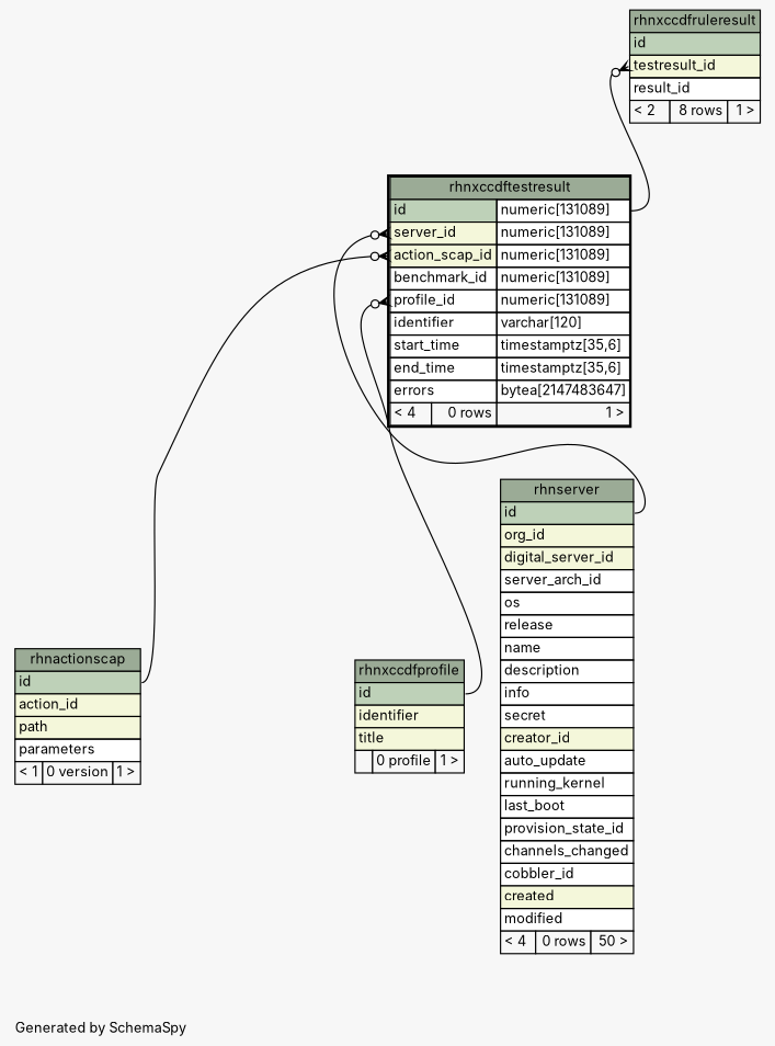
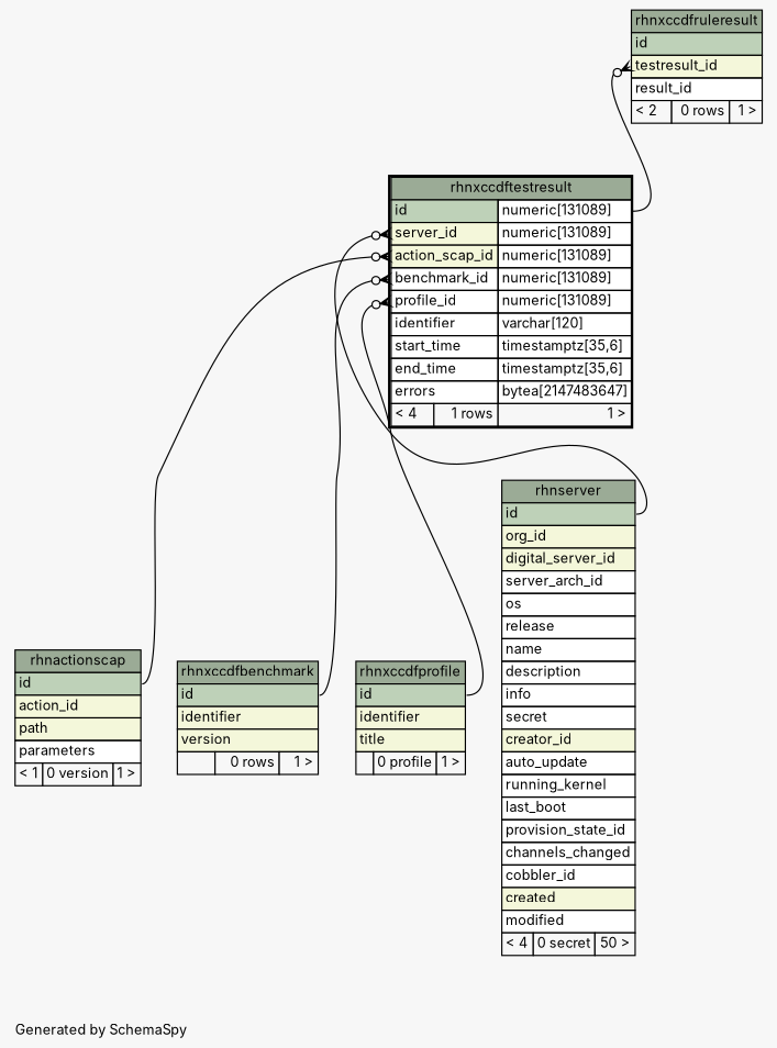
  digraph {
    bgcolor="#f7f7f7"
    fontname=Inter
    fontsize=11
    label="\nGenerated by SchemaSpy"
    labeljust=l
    nodesep=0.18
    rankdir=TB
    ranksep=0.46
    node [fontname=Inter fontsize=11 shape=plaintext]
    edge [arrowhead=none arrowsize=0.8 arrowtail=crowodot dir=back fontname=Inter headport="id:e"]
-   n1 [label=<     <TABLE BORDER="0" CELLBORDER="1" CELLSPACING="0" BGCOLOR="#ffffff">       <TR><TD COLSPAN="3" BGCOLOR="#9bab96" ALIGN="CENTER">rhnxccdfruleresult</TD></TR>       <TR><TD PORT="id" COLSPAN="3" BGCOLOR="#bed1b8" ALIGN="LEFT">id</TD></TR>       <TR><TD PORT="testresult_id" COLSPAN="3" BGCOLOR="#f4f7da" ALIGN="LEFT">testresult_id</TD></TR>       <TR><TD PORT="result_id" COLSPAN="3" ALIGN="LEFT">result_id</TD></TR>       <TR><TD ALIGN="LEFT" BGCOLOR="#f7f7f7">&lt; 2</TD><TD ALIGN="RIGHT" BGCOLOR="#f7f7f7">8 rows</TD><TD ALIGN="RIGHT" BGCOLOR="#f7f7f7">1 &gt;</TD></TR>     </TABLE>>]
-   n2 [label=<     <TABLE BORDER="2" CELLBORDER="1" CELLSPACING="0" BGCOLOR="#ffffff">       <TR><TD COLSPAN="3" BGCOLOR="#9bab96" ALIGN="CENTER">rhnxccdftestresult</TD></TR>       <TR><TD PORT="id" COLSPAN="2" BGCOLOR="#bed1b8" ALIGN="LEFT">id</TD><TD PORT="id.type" ALIGN="LEFT">numeric[131089]</TD></TR>       <TR><TD PORT="server_id" COLSPAN="2" BGCOLOR="#f4f7da" ALIGN="LEFT">server_id</TD><TD PORT="server_id.type" ALIGN="LEFT">numeric[131089]</TD></TR>       <TR><TD PORT="action_scap_id" COLSPAN="2" BGCOLOR="#f4f7da" ALIGN="LEFT">action_scap_id</TD><TD PORT="action_scap_id.type" ALIGN="LEFT">numeric[131089]</TD></TR>       <TR><TD PORT="benchmark_id" COLSPAN="2" ALIGN="LEFT">benchmark_id</TD><TD PORT="benchmark_id.type" ALIGN="LEFT">numeric[131089]</TD></TR>       <TR><TD PORT="profile_id" COLSPAN="2" ALIGN="LEFT">profile_id</TD><TD PORT="profile_id.type" ALIGN="LEFT">numeric[131089]</TD></TR>       <TR><TD PORT="identifier" COLSPAN="2" ALIGN="LEFT">identifier</TD><TD PORT="identifier.type" ALIGN="LEFT">varchar[120]</TD></TR>       <TR><TD PORT="start_time" COLSPAN="2" ALIGN="LEFT">start_time</TD><TD PORT="start_time.type" ALIGN="LEFT">timestamptz[35,6]</TD></TR>       <TR><TD PORT="end_time" COLSPAN="2" ALIGN="LEFT">end_time</TD><TD PORT="end_time.type" ALIGN="LEFT">timestamptz[35,6]</TD></TR>       <TR><TD PORT="errors" COLSPAN="2" ALIGN="LEFT">errors</TD><TD PORT="errors.type" ALIGN="LEFT">bytea[2147483647]</TD></TR>       <TR><TD ALIGN="LEFT" BGCOLOR="#f7f7f7">&lt; 4</TD><TD ALIGN="RIGHT" BGCOLOR="#f7f7f7">0 rows</TD><TD ALIGN="RIGHT" BGCOLOR="#f7f7f7">1 &gt;</TD></TR>     </TABLE>>]
+   n1 [label=<     <TABLE BORDER="0" CELLBORDER="1" CELLSPACING="0" BGCOLOR="#ffffff">       <TR><TD COLSPAN="3" BGCOLOR="#9bab96" ALIGN="CENTER">rhnxccdfruleresult</TD></TR>       <TR><TD PORT="id" COLSPAN="3" BGCOLOR="#bed1b8" ALIGN="LEFT">id</TD></TR>       <TR><TD PORT="testresult_id" COLSPAN="3" BGCOLOR="#f4f7da" ALIGN="LEFT">testresult_id</TD></TR>       <TR><TD PORT="result_id" COLSPAN="3" ALIGN="LEFT">result_id</TD></TR>       <TR><TD ALIGN="LEFT" BGCOLOR="#f7f7f7">&lt; 2</TD><TD ALIGN="RIGHT" BGCOLOR="#f7f7f7">0 rows</TD><TD ALIGN="RIGHT" BGCOLOR="#f7f7f7">1 &gt;</TD></TR>     </TABLE>>]
+   n2 [label=<     <TABLE BORDER="2" CELLBORDER="1" CELLSPACING="0" BGCOLOR="#ffffff">       <TR><TD COLSPAN="3" BGCOLOR="#9bab96" ALIGN="CENTER">rhnxccdftestresult</TD></TR>       <TR><TD PORT="id" COLSPAN="2" BGCOLOR="#bed1b8" ALIGN="LEFT">id</TD><TD PORT="id.type" ALIGN="LEFT">numeric[131089]</TD></TR>       <TR><TD PORT="server_id" COLSPAN="2" BGCOLOR="#f4f7da" ALIGN="LEFT">server_id</TD><TD PORT="server_id.type" ALIGN="LEFT">numeric[131089]</TD></TR>       <TR><TD PORT="action_scap_id" COLSPAN="2" BGCOLOR="#f4f7da" ALIGN="LEFT">action_scap_id</TD><TD PORT="action_scap_id.type" ALIGN="LEFT">numeric[131089]</TD></TR>       <TR><TD PORT="benchmark_id" COLSPAN="2" ALIGN="LEFT">benchmark_id</TD><TD PORT="benchmark_id.type" ALIGN="LEFT">numeric[131089]</TD></TR>       <TR><TD PORT="profile_id" COLSPAN="2" ALIGN="LEFT">profile_id</TD><TD PORT="profile_id.type" ALIGN="LEFT">numeric[131089]</TD></TR>       <TR><TD PORT="identifier" COLSPAN="2" ALIGN="LEFT">identifier</TD><TD PORT="identifier.type" ALIGN="LEFT">varchar[120]</TD></TR>       <TR><TD PORT="start_time" COLSPAN="2" ALIGN="LEFT">start_time</TD><TD PORT="start_time.type" ALIGN="LEFT">timestamptz[35,6]</TD></TR>       <TR><TD PORT="end_time" COLSPAN="2" ALIGN="LEFT">end_time</TD><TD PORT="end_time.type" ALIGN="LEFT">timestamptz[35,6]</TD></TR>       <TR><TD PORT="errors" COLSPAN="2" ALIGN="LEFT">errors</TD><TD PORT="errors.type" ALIGN="LEFT">bytea[2147483647]</TD></TR>       <TR><TD ALIGN="LEFT" BGCOLOR="#f7f7f7">&lt; 4</TD><TD ALIGN="RIGHT" BGCOLOR="#f7f7f7">1 rows</TD><TD ALIGN="RIGHT" BGCOLOR="#f7f7f7">1 &gt;</TD></TR>     </TABLE>>]
    n3 [label=<     <TABLE BORDER="0" CELLBORDER="1" CELLSPACING="0" BGCOLOR="#ffffff">       <TR><TD COLSPAN="3" BGCOLOR="#9bab96" ALIGN="CENTER">rhnactionscap</TD></TR>       <TR><TD PORT="id" COLSPAN="3" BGCOLOR="#bed1b8" ALIGN="LEFT">id</TD></TR>       <TR><TD PORT="action_id" COLSPAN="3" BGCOLOR="#f4f7da" ALIGN="LEFT">action_id</TD></TR>       <TR><TD PORT="path" COLSPAN="3" BGCOLOR="#f4f7da" ALIGN="LEFT">path</TD></TR>       <TR><TD PORT="parameters" COLSPAN="3" ALIGN="LEFT">parameters</TD></TR>       <TR><TD ALIGN="LEFT" BGCOLOR="#f7f7f7">&lt; 1</TD><TD ALIGN="RIGHT" BGCOLOR="#f7f7f7">0 version</TD><TD ALIGN="RIGHT" BGCOLOR="#f7f7f7">1 &gt;</TD></TR>     </TABLE>>]
+   n4 [label=<     <TABLE BORDER="0" CELLBORDER="1" CELLSPACING="0" BGCOLOR="#ffffff">       <TR><TD COLSPAN="3" BGCOLOR="#9bab96" ALIGN="CENTER">rhnxccdfbenchmark</TD></TR>       <TR><TD PORT="id" COLSPAN="3" BGCOLOR="#bed1b8" ALIGN="LEFT">id</TD></TR>       <TR><TD PORT="identifier" COLSPAN="3" BGCOLOR="#f4f7da" ALIGN="LEFT">identifier</TD></TR>       <TR><TD PORT="version" COLSPAN="3" BGCOLOR="#f4f7da" ALIGN="LEFT">version</TD></TR>       <TR><TD ALIGN="LEFT" BGCOLOR="#f7f7f7">  </TD><TD ALIGN="RIGHT" BGCOLOR="#f7f7f7">0 rows</TD><TD ALIGN="RIGHT" BGCOLOR="#f7f7f7">1 &gt;</TD></TR>     </TABLE>>]
    n5 [label=<     <TABLE BORDER="0" CELLBORDER="1" CELLSPACING="0" BGCOLOR="#ffffff">       <TR><TD COLSPAN="3" BGCOLOR="#9bab96" ALIGN="CENTER">rhnxccdfprofile</TD></TR>       <TR><TD PORT="id" COLSPAN="3" BGCOLOR="#bed1b8" ALIGN="LEFT">id</TD></TR>       <TR><TD PORT="identifier" COLSPAN="3" BGCOLOR="#f4f7da" ALIGN="LEFT">identifier</TD></TR>       <TR><TD PORT="title" COLSPAN="3" BGCOLOR="#f4f7da" ALIGN="LEFT">title</TD></TR>       <TR><TD ALIGN="LEFT" BGCOLOR="#f7f7f7">  </TD><TD ALIGN="RIGHT" BGCOLOR="#f7f7f7">0 profile</TD><TD ALIGN="RIGHT" BGCOLOR="#f7f7f7">1 &gt;</TD></TR>     </TABLE>>]
-   n6 [label=<     <TABLE BORDER="0" CELLBORDER="1" CELLSPACING="0" BGCOLOR="#ffffff">       <TR><TD COLSPAN="3" BGCOLOR="#9bab96" ALIGN="CENTER">rhnserver</TD></TR>       <TR><TD PORT="id" COLSPAN="3" BGCOLOR="#bed1b8" ALIGN="LEFT">id</TD></TR>       <TR><TD PORT="org_id" COLSPAN="3" BGCOLOR="#f4f7da" ALIGN="LEFT">org_id</TD></TR>       <TR><TD PORT="digital_server_id" COLSPAN="3" BGCOLOR="#f4f7da" ALIGN="LEFT">digital_server_id</TD></TR>       <TR><TD PORT="server_arch_id" COLSPAN="3" ALIGN="LEFT">server_arch_id</TD></TR>       <TR><TD PORT="os" COLSPAN="3" ALIGN="LEFT">os</TD></TR>       <TR><TD PORT="release" COLSPAN="3" ALIGN="LEFT">release</TD></TR>       <TR><TD PORT="name" COLSPAN="3" ALIGN="LEFT">name</TD></TR>       <TR><TD PORT="description" COLSPAN="3" ALIGN="LEFT">description</TD></TR>       <TR><TD PORT="info" COLSPAN="3" ALIGN="LEFT">info</TD></TR>       <TR><TD PORT="secret" COLSPAN="3" ALIGN="LEFT">secret</TD></TR>       <TR><TD PORT="creator_id" COLSPAN="3" BGCOLOR="#f4f7da" ALIGN="LEFT">creator_id</TD></TR>       <TR><TD PORT="auto_update" COLSPAN="3" ALIGN="LEFT">auto_update</TD></TR>       <TR><TD PORT="running_kernel" COLSPAN="3" ALIGN="LEFT">running_kernel</TD></TR>       <TR><TD PORT="last_boot" COLSPAN="3" ALIGN="LEFT">last_boot</TD></TR>       <TR><TD PORT="provision_state_id" COLSPAN="3" ALIGN="LEFT">provision_state_id</TD></TR>       <TR><TD PORT="channels_changed" COLSPAN="3" ALIGN="LEFT">channels_changed</TD></TR>       <TR><TD PORT="cobbler_id" COLSPAN="3" ALIGN="LEFT">cobbler_id</TD></TR>       <TR><TD PORT="created" COLSPAN="3" BGCOLOR="#f4f7da" ALIGN="LEFT">created</TD></TR>       <TR><TD PORT="modified" COLSPAN="3" ALIGN="LEFT">modified</TD></TR>       <TR><TD ALIGN="LEFT" BGCOLOR="#f7f7f7">&lt; 4</TD><TD ALIGN="RIGHT" BGCOLOR="#f7f7f7">0 rows</TD><TD ALIGN="RIGHT" BGCOLOR="#f7f7f7">50 &gt;</TD></TR>     </TABLE>>]
+   n6 [label=<     <TABLE BORDER="0" CELLBORDER="1" CELLSPACING="0" BGCOLOR="#ffffff">       <TR><TD COLSPAN="3" BGCOLOR="#9bab96" ALIGN="CENTER">rhnserver</TD></TR>       <TR><TD PORT="id" COLSPAN="3" BGCOLOR="#bed1b8" ALIGN="LEFT">id</TD></TR>       <TR><TD PORT="org_id" COLSPAN="3" BGCOLOR="#f4f7da" ALIGN="LEFT">org_id</TD></TR>       <TR><TD PORT="digital_server_id" COLSPAN="3" BGCOLOR="#f4f7da" ALIGN="LEFT">digital_server_id</TD></TR>       <TR><TD PORT="server_arch_id" COLSPAN="3" ALIGN="LEFT">server_arch_id</TD></TR>       <TR><TD PORT="os" COLSPAN="3" ALIGN="LEFT">os</TD></TR>       <TR><TD PORT="release" COLSPAN="3" ALIGN="LEFT">release</TD></TR>       <TR><TD PORT="name" COLSPAN="3" ALIGN="LEFT">name</TD></TR>       <TR><TD PORT="description" COLSPAN="3" ALIGN="LEFT">description</TD></TR>       <TR><TD PORT="info" COLSPAN="3" ALIGN="LEFT">info</TD></TR>       <TR><TD PORT="secret" COLSPAN="3" ALIGN="LEFT">secret</TD></TR>       <TR><TD PORT="creator_id" COLSPAN="3" BGCOLOR="#f4f7da" ALIGN="LEFT">creator_id</TD></TR>       <TR><TD PORT="auto_update" COLSPAN="3" ALIGN="LEFT">auto_update</TD></TR>       <TR><TD PORT="running_kernel" COLSPAN="3" ALIGN="LEFT">running_kernel</TD></TR>       <TR><TD PORT="last_boot" COLSPAN="3" ALIGN="LEFT">last_boot</TD></TR>       <TR><TD PORT="provision_state_id" COLSPAN="3" ALIGN="LEFT">provision_state_id</TD></TR>       <TR><TD PORT="channels_changed" COLSPAN="3" ALIGN="LEFT">channels_changed</TD></TR>       <TR><TD PORT="cobbler_id" COLSPAN="3" ALIGN="LEFT">cobbler_id</TD></TR>       <TR><TD PORT="created" COLSPAN="3" BGCOLOR="#f4f7da" ALIGN="LEFT">created</TD></TR>       <TR><TD PORT="modified" COLSPAN="3" ALIGN="LEFT">modified</TD></TR>       <TR><TD ALIGN="LEFT" BGCOLOR="#f7f7f7">&lt; 4</TD><TD ALIGN="RIGHT" BGCOLOR="#f7f7f7">0 secret</TD><TD ALIGN="RIGHT" BGCOLOR="#f7f7f7">50 &gt;</TD></TR>     </TABLE>>]
    n1 -> n2 [headport="id.type:e" tailport="testresult_id:w"]
    n2 -> n3 [tailport="action_scap_id:w"]
+   n2 -> n4 [tailport="benchmark_id:w"]
    n2 -> n5 [tailport="profile_id:w"]
    n2 -> n6 [tailport="server_id:w"]
  }
